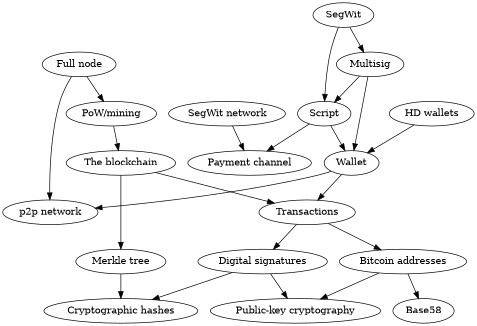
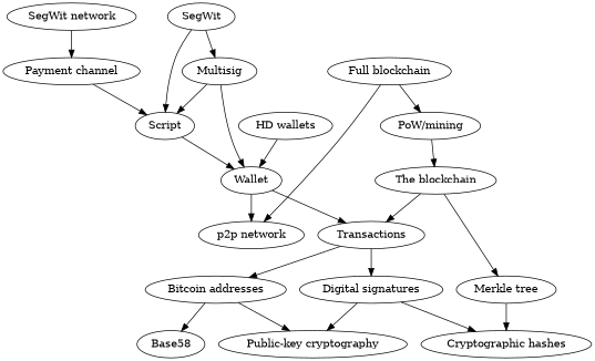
  digraph {
    n1 [label="Cryptographic hashes"]
    n2 [label="Public-key cryptography"]
    n3 [label=Base58]
    n4 [label="Bitcoin addresses"]
    n5 [label=Script]
    n6 [label=Wallet]
    n7 [label=Transactions]
    n8 [label="Digital signatures"]
    n9 [label=Multisig]
    n10 [label="p2p network"]
    n11 [label=SegWit]
    n12 [label="The blockchain"]
    n13 [label="Merkle tree"]
    n14 [label="Payment channel"]
    n15 [label="SegWit network"]
    n16 [label="HD wallets"]
-   n17 [label="Full node"]
+   n17 [label="Full blockchain"]
    n18 [label="PoW/mining"]
    n4 -> n2
    n4 -> n3
    n5 -> n6
    n6 -> n7
    n6 -> n10
    n7 -> n4
    n7 -> n8
    n8 -> n1
    n8 -> n2
    n9 -> n5
    n9 -> n6
    n11 -> n5
    n11 -> n9
    n12 -> n7
    n12 -> n13
    n13 -> n1
-   n5 -> n14
+   n14 -> n5
    n15 -> n14
    n16 -> n6
    n17 -> n10
    n17 -> n18
    n18 -> n12
  }
